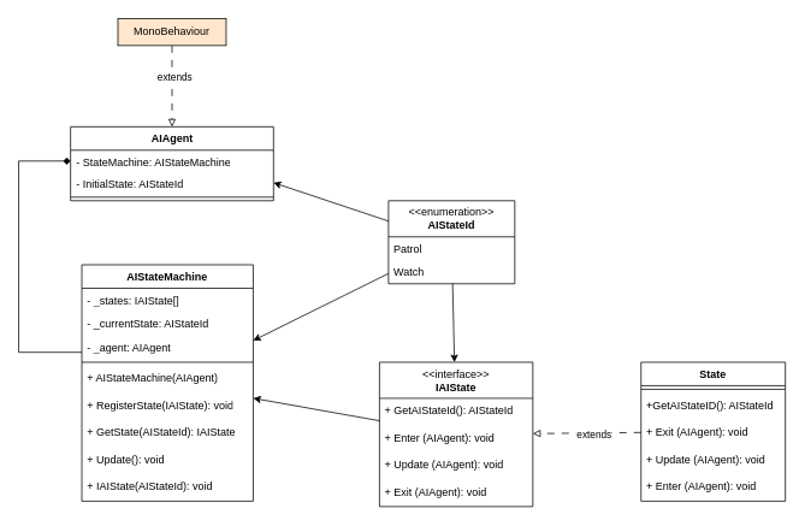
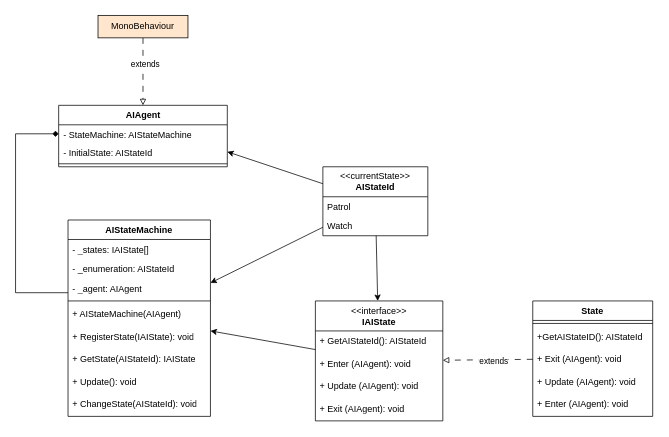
  <mxCell id="0" />
  <mxCell id="1" parent="0" />
  <mxCell id="2" style="rounded=0;orthogonalLoop=1;jettySize=auto;html=1;dashed=1;dashPattern=8 8;endArrow=block;endFill=0;startSize=12;" edge="1" parent="1" source="5" target="34"><mxGeometry relative="1" as="geometry" /></mxCell>
  <mxCell id="3" value="extends" style="edgeLabel;html=1;align=center;verticalAlign=middle;resizable=0;points=[];" vertex="1" connectable="0" parent="2"><mxGeometry x="-0.116" y="2" relative="1" as="geometry"><mxPoint as="offset" /></mxGeometry></mxCell>
  <mxCell id="4" style="rounded=0;orthogonalLoop=1;jettySize=auto;html=1;startSize=12;" edge="1" parent="1" source="34" target="20"><mxGeometry relative="1" as="geometry" /></mxCell>
  <mxCell id="5" value="State" style="swimlane;fontStyle=1;align=center;verticalAlign=top;childLayout=stackLayout;horizontal=1;startSize=26;horizontalStack=0;resizeParent=1;resizeParentMax=0;resizeLast=0;collapsible=1;marginBottom=0;whiteSpace=wrap;html=1;" vertex="1" parent="1"><mxGeometry x="710" y="401" width="160" height="154" as="geometry" /></mxCell>
  <mxCell id="6" value="" style="line;strokeWidth=1;fillColor=none;align=left;verticalAlign=middle;spacingTop=-1;spacingLeft=3;spacingRight=3;rotatable=0;labelPosition=right;points=[];portConstraint=eastwest;strokeColor=inherit;" vertex="1" parent="5"><mxGeometry y="26" width="160" height="8" as="geometry" /></mxCell>
  <mxCell id="7" value="+GetAIStateID(): AIStateId" style="text;strokeColor=none;fillColor=none;align=left;verticalAlign=top;spacingLeft=4;spacingRight=4;overflow=hidden;rotatable=0;points=[[0,0.5],[1,0.5]];portConstraint=eastwest;whiteSpace=wrap;html=1;" vertex="1" parent="5"><mxGeometry y="34" width="160" height="30" as="geometry" /></mxCell>
  <mxCell id="8" value="+ Exit (AIAgent): void" style="text;strokeColor=none;fillColor=none;align=left;verticalAlign=top;spacingLeft=4;spacingRight=4;overflow=hidden;rotatable=0;points=[[0,0.5],[1,0.5]];portConstraint=eastwest;whiteSpace=wrap;html=1;" vertex="1" parent="5"><mxGeometry y="64" width="160" height="30" as="geometry" /></mxCell>
  <mxCell id="9" value="&lt;div&gt;+ Update (AIAgent): void&lt;br&gt;&lt;div&gt;&lt;br&gt;&lt;br&gt;&lt;/div&gt;&lt;br&gt;&lt;/div&gt;" style="text;strokeColor=none;fillColor=none;align=left;verticalAlign=top;spacingLeft=4;spacingRight=4;overflow=hidden;rotatable=0;points=[[0,0.5],[1,0.5]];portConstraint=eastwest;whiteSpace=wrap;html=1;" vertex="1" parent="5"><mxGeometry y="94" width="160" height="30" as="geometry" /></mxCell>
  <mxCell id="10" value="&lt;div&gt;+ Enter (AIAgent): void&lt;br&gt;&lt;br&gt;&lt;/div&gt;" style="text;strokeColor=none;fillColor=none;align=left;verticalAlign=top;spacingLeft=4;spacingRight=4;overflow=hidden;rotatable=0;points=[[0,0.5],[1,0.5]];portConstraint=eastwest;whiteSpace=wrap;html=1;" vertex="1" parent="5"><mxGeometry y="124" width="160" height="30" as="geometry" /></mxCell>
  <mxCell id="11" value="&lt;div&gt;AIAgent&lt;/div&gt;" style="swimlane;fontStyle=1;align=center;verticalAlign=top;childLayout=stackLayout;horizontal=1;startSize=26;horizontalStack=0;resizeParent=1;resizeParentMax=0;resizeLast=0;collapsible=1;marginBottom=0;whiteSpace=wrap;html=1;" vertex="1" parent="1"><mxGeometry x="77.5" y="140" width="225" height="82" as="geometry" /></mxCell>
  <mxCell id="12" value="- StateMachine: AIStateMachine" style="text;strokeColor=none;fillColor=none;align=left;verticalAlign=top;spacingLeft=4;spacingRight=4;overflow=hidden;rotatable=0;points=[[0,0.5],[1,0.5]];portConstraint=eastwest;whiteSpace=wrap;html=1;" vertex="1" parent="11"><mxGeometry y="26" width="225" height="24" as="geometry" /></mxCell>
  <mxCell id="13" value="- InitialState: AIStateId" style="text;strokeColor=none;fillColor=none;align=left;verticalAlign=top;spacingLeft=4;spacingRight=4;overflow=hidden;rotatable=0;points=[[0,0.5],[1,0.5]];portConstraint=eastwest;whiteSpace=wrap;html=1;" vertex="1" parent="11"><mxGeometry y="50" width="225" height="24" as="geometry" /></mxCell>
  <mxCell id="14" value="" style="line;strokeWidth=1;fillColor=none;align=left;verticalAlign=middle;spacingTop=-1;spacingLeft=3;spacingRight=3;rotatable=0;labelPosition=right;points=[];portConstraint=eastwest;strokeColor=inherit;" vertex="1" parent="11"><mxGeometry y="74" width="225" height="8" as="geometry" /></mxCell>
  <mxCell id="15" style="rounded=0;orthogonalLoop=1;jettySize=auto;html=1;" edge="1" parent="1" source="17" target="20"><mxGeometry relative="1" as="geometry" /></mxCell>
  <mxCell id="16" style="rounded=0;orthogonalLoop=1;jettySize=auto;html=1;entryX=1;entryY=0.5;entryDx=0;entryDy=0;" edge="1" parent="1" source="17" target="13"><mxGeometry relative="1" as="geometry" /></mxCell>
- <mxCell id="17" value="&lt;div&gt;&amp;lt;&amp;lt;enumeration&amp;gt;&amp;gt;&lt;/div&gt;&lt;div&gt;&lt;b&gt;AIStateId&lt;/b&gt;&lt;/div&gt;" style="swimlane;fontStyle=0;childLayout=stackLayout;horizontal=1;startSize=40;fillColor=none;horizontalStack=0;resizeParent=1;resizeParentMax=0;resizeLast=0;collapsible=1;marginBottom=0;whiteSpace=wrap;html=1;" vertex="1" parent="1"><mxGeometry x="430" y="222" width="140" height="92" as="geometry" /></mxCell>
+ <mxCell id="17" value="&lt;div&gt;&amp;lt;&amp;lt;currentState&amp;gt;&amp;gt;&lt;/div&gt;&lt;div&gt;&lt;b&gt;AIStateId&lt;/b&gt;&lt;/div&gt;" style="swimlane;fontStyle=0;childLayout=stackLayout;horizontal=1;startSize=40;fillColor=none;horizontalStack=0;resizeParent=1;resizeParentMax=0;resizeLast=0;collapsible=1;marginBottom=0;whiteSpace=wrap;html=1;" vertex="1" parent="1"><mxGeometry x="430" y="222" width="140" height="92" as="geometry" /></mxCell>
  <mxCell id="18" value="Patrol" style="text;strokeColor=none;fillColor=none;align=left;verticalAlign=top;spacingLeft=4;spacingRight=4;overflow=hidden;rotatable=0;points=[[0,0.5],[1,0.5]];portConstraint=eastwest;whiteSpace=wrap;html=1;" vertex="1" parent="17"><mxGeometry y="40" width="140" height="26" as="geometry" /></mxCell>
  <mxCell id="19" value="Watch" style="text;strokeColor=none;fillColor=none;align=left;verticalAlign=top;spacingLeft=4;spacingRight=4;overflow=hidden;rotatable=0;points=[[0,0.5],[1,0.5]];portConstraint=eastwest;whiteSpace=wrap;html=1;" vertex="1" parent="17"><mxGeometry y="66" width="140" height="26" as="geometry" /></mxCell>
  <mxCell id="20" value="AIStateMachine" style="swimlane;fontStyle=1;align=center;verticalAlign=top;childLayout=stackLayout;horizontal=1;startSize=26;horizontalStack=0;resizeParent=1;resizeParentMax=0;resizeLast=0;collapsible=1;marginBottom=0;whiteSpace=wrap;html=1;" vertex="1" parent="1"><mxGeometry x="90" y="293" width="190" height="262" as="geometry" /></mxCell>
  <mxCell id="21" value="- _states: IAIState[]" style="text;strokeColor=none;fillColor=none;align=left;verticalAlign=top;spacingLeft=4;spacingRight=4;overflow=hidden;rotatable=0;points=[[0,0.5],[1,0.5]];portConstraint=eastwest;whiteSpace=wrap;html=1;" vertex="1" parent="20"><mxGeometry y="26" width="190" height="26" as="geometry" /></mxCell>
- <mxCell id="22" value="- _currentState: AIStateId" style="text;strokeColor=none;fillColor=none;align=left;verticalAlign=top;spacingLeft=4;spacingRight=4;overflow=hidden;rotatable=0;points=[[0,0.5],[1,0.5]];portConstraint=eastwest;whiteSpace=wrap;html=1;" vertex="1" parent="20"><mxGeometry y="52" width="190" height="26" as="geometry" /></mxCell>
+ <mxCell id="22" value="- _enumeration: AIStateId" style="text;strokeColor=none;fillColor=none;align=left;verticalAlign=top;spacingLeft=4;spacingRight=4;overflow=hidden;rotatable=0;points=[[0,0.5],[1,0.5]];portConstraint=eastwest;whiteSpace=wrap;html=1;" vertex="1" parent="20"><mxGeometry y="52" width="190" height="26" as="geometry" /></mxCell>
  <mxCell id="23" value="- _agent: AIAgent" style="text;strokeColor=none;fillColor=none;align=left;verticalAlign=top;spacingLeft=4;spacingRight=4;overflow=hidden;rotatable=0;points=[[0,0.5],[1,0.5]];portConstraint=eastwest;whiteSpace=wrap;html=1;" vertex="1" parent="20"><mxGeometry y="78" width="190" height="26" as="geometry" /></mxCell>
  <mxCell id="24" value="" style="line;strokeWidth=1;fillColor=none;align=left;verticalAlign=middle;spacingTop=-1;spacingLeft=3;spacingRight=3;rotatable=0;labelPosition=right;points=[];portConstraint=eastwest;strokeColor=inherit;" vertex="1" parent="20"><mxGeometry y="104" width="190" height="8" as="geometry" /></mxCell>
  <mxCell id="25" value="+ AIStateMachine(AIAgent)" style="text;strokeColor=none;fillColor=none;align=left;verticalAlign=top;spacingLeft=4;spacingRight=4;overflow=hidden;rotatable=0;points=[[0,0.5],[1,0.5]];portConstraint=eastwest;whiteSpace=wrap;html=1;" vertex="1" parent="20"><mxGeometry y="112" width="190" height="30" as="geometry" /></mxCell>
  <mxCell id="26" value="+ RegisterState(IAIState): void" style="text;strokeColor=none;fillColor=none;align=left;verticalAlign=top;spacingLeft=4;spacingRight=4;overflow=hidden;rotatable=0;points=[[0,0.5],[1,0.5]];portConstraint=eastwest;whiteSpace=wrap;html=1;" vertex="1" parent="20"><mxGeometry y="142" width="190" height="30" as="geometry" /></mxCell>
  <mxCell id="27" value="+ GetState(AIStateId): IAIState" style="text;strokeColor=none;fillColor=none;align=left;verticalAlign=top;spacingLeft=4;spacingRight=4;overflow=hidden;rotatable=0;points=[[0,0.5],[1,0.5]];portConstraint=eastwest;whiteSpace=wrap;html=1;" vertex="1" parent="20"><mxGeometry y="172" width="190" height="30" as="geometry" /></mxCell>
  <mxCell id="28" value="+ Update(): void" style="text;strokeColor=none;fillColor=none;align=left;verticalAlign=top;spacingLeft=4;spacingRight=4;overflow=hidden;rotatable=0;points=[[0,0.5],[1,0.5]];portConstraint=eastwest;whiteSpace=wrap;html=1;" vertex="1" parent="20"><mxGeometry y="202" width="190" height="30" as="geometry" /></mxCell>
- <mxCell id="29" value="+ IAIState(AIStateId): void" style="text;strokeColor=none;fillColor=none;align=left;verticalAlign=top;spacingLeft=4;spacingRight=4;overflow=hidden;rotatable=0;points=[[0,0.5],[1,0.5]];portConstraint=eastwest;whiteSpace=wrap;html=1;" vertex="1" parent="20"><mxGeometry y="232" width="190" height="30" as="geometry" /></mxCell>
+ <mxCell id="29" value="+ ChangeState(AIStateId): void" style="text;strokeColor=none;fillColor=none;align=left;verticalAlign=top;spacingLeft=4;spacingRight=4;overflow=hidden;rotatable=0;points=[[0,0.5],[1,0.5]];portConstraint=eastwest;whiteSpace=wrap;html=1;" vertex="1" parent="20"><mxGeometry y="232" width="190" height="30" as="geometry" /></mxCell>
  <mxCell id="30" style="rounded=0;orthogonalLoop=1;jettySize=auto;html=1;startSize=12;endArrow=block;endFill=0;dashed=1;dashPattern=8 8;" edge="1" parent="1" source="32" target="11"><mxGeometry relative="1" as="geometry" /></mxCell>
  <mxCell id="31" value="extends" style="edgeLabel;html=1;align=center;verticalAlign=middle;resizable=0;points=[];" vertex="1" connectable="0" parent="30"><mxGeometry x="-0.25" y="2" relative="1" as="geometry"><mxPoint as="offset" /></mxGeometry></mxCell>
  <mxCell id="32" value="MonoBehaviour" style="html=1;whiteSpace=wrap;fillColor=#ffe6cc;" vertex="1" parent="1"><mxGeometry x="130" y="20" width="120" height="30" as="geometry" /></mxCell>
  <mxCell id="33" style="edgeStyle=orthogonalEdgeStyle;rounded=0;orthogonalLoop=1;jettySize=auto;html=1;entryX=0;entryY=0.5;entryDx=0;entryDy=0;endArrow=diamond;" edge="1" parent="1" source="23" target="12"><mxGeometry relative="1" as="geometry"><Array as="points"><mxPoint x="20" y="390" /><mxPoint x="20" y="178" /></Array></mxGeometry></mxCell>
  <mxCell id="34" value="&lt;div&gt;&lt;span style=&quot;font-weight: normal;&quot;&gt;&amp;lt;&amp;lt;interface&amp;gt;&amp;gt;&lt;/span&gt;&lt;/div&gt;&lt;div&gt;IAIState&lt;/div&gt;" style="swimlane;fontStyle=1;align=center;verticalAlign=top;childLayout=stackLayout;horizontal=1;startSize=40;horizontalStack=0;resizeParent=1;resizeParentMax=0;resizeLast=0;collapsible=1;marginBottom=0;whiteSpace=wrap;html=1;direction=east;movable=1;resizable=1;rotatable=1;deletable=1;editable=1;locked=0;connectable=1;" vertex="1" parent="1"><mxGeometry x="420" y="401" width="170" height="160" as="geometry" /></mxCell>
  <mxCell id="35" value="+ GetAIStateId(): AIStateId" style="text;strokeColor=none;fillColor=none;align=left;verticalAlign=top;spacingLeft=4;spacingRight=4;overflow=hidden;rotatable=0;points=[[0,0.5],[1,0.5]];portConstraint=eastwest;whiteSpace=wrap;html=1;" vertex="1" parent="34"><mxGeometry y="40" width="170" height="30" as="geometry" /></mxCell>
  <mxCell id="36" value="&lt;div&gt;+ Enter (AIAgent): void&lt;br&gt;&lt;br&gt;&lt;/div&gt;" style="text;strokeColor=none;fillColor=none;align=left;verticalAlign=top;spacingLeft=4;spacingRight=4;overflow=hidden;rotatable=0;points=[[0,0.5],[1,0.5]];portConstraint=eastwest;whiteSpace=wrap;html=1;" vertex="1" parent="34"><mxGeometry y="70" width="170" height="30" as="geometry" /></mxCell>
  <mxCell id="37" value="&lt;div&gt;+ Update (AIAgent): void&lt;br&gt;&lt;div&gt;&lt;br&gt;&lt;br&gt;&lt;/div&gt;&lt;br&gt;&lt;/div&gt;" style="text;strokeColor=none;fillColor=none;align=left;verticalAlign=top;spacingLeft=4;spacingRight=4;overflow=hidden;rotatable=0;points=[[0,0.5],[1,0.5]];portConstraint=eastwest;whiteSpace=wrap;html=1;" vertex="1" parent="34"><mxGeometry y="100" width="170" height="30" as="geometry" /></mxCell>
  <mxCell id="38" value="+ Exit (AIAgent): void" style="text;strokeColor=none;fillColor=none;align=left;verticalAlign=top;spacingLeft=4;spacingRight=4;overflow=hidden;rotatable=0;points=[[0,0.5],[1,0.5]];portConstraint=eastwest;whiteSpace=wrap;html=1;" vertex="1" parent="34"><mxGeometry y="130" width="170" height="30" as="geometry" /></mxCell>
  <mxCell id="39" style="rounded=0;orthogonalLoop=1;jettySize=auto;html=1;startSize=12;" edge="1" parent="1" source="17" target="34"><mxGeometry relative="1" as="geometry" /></mxCell>
